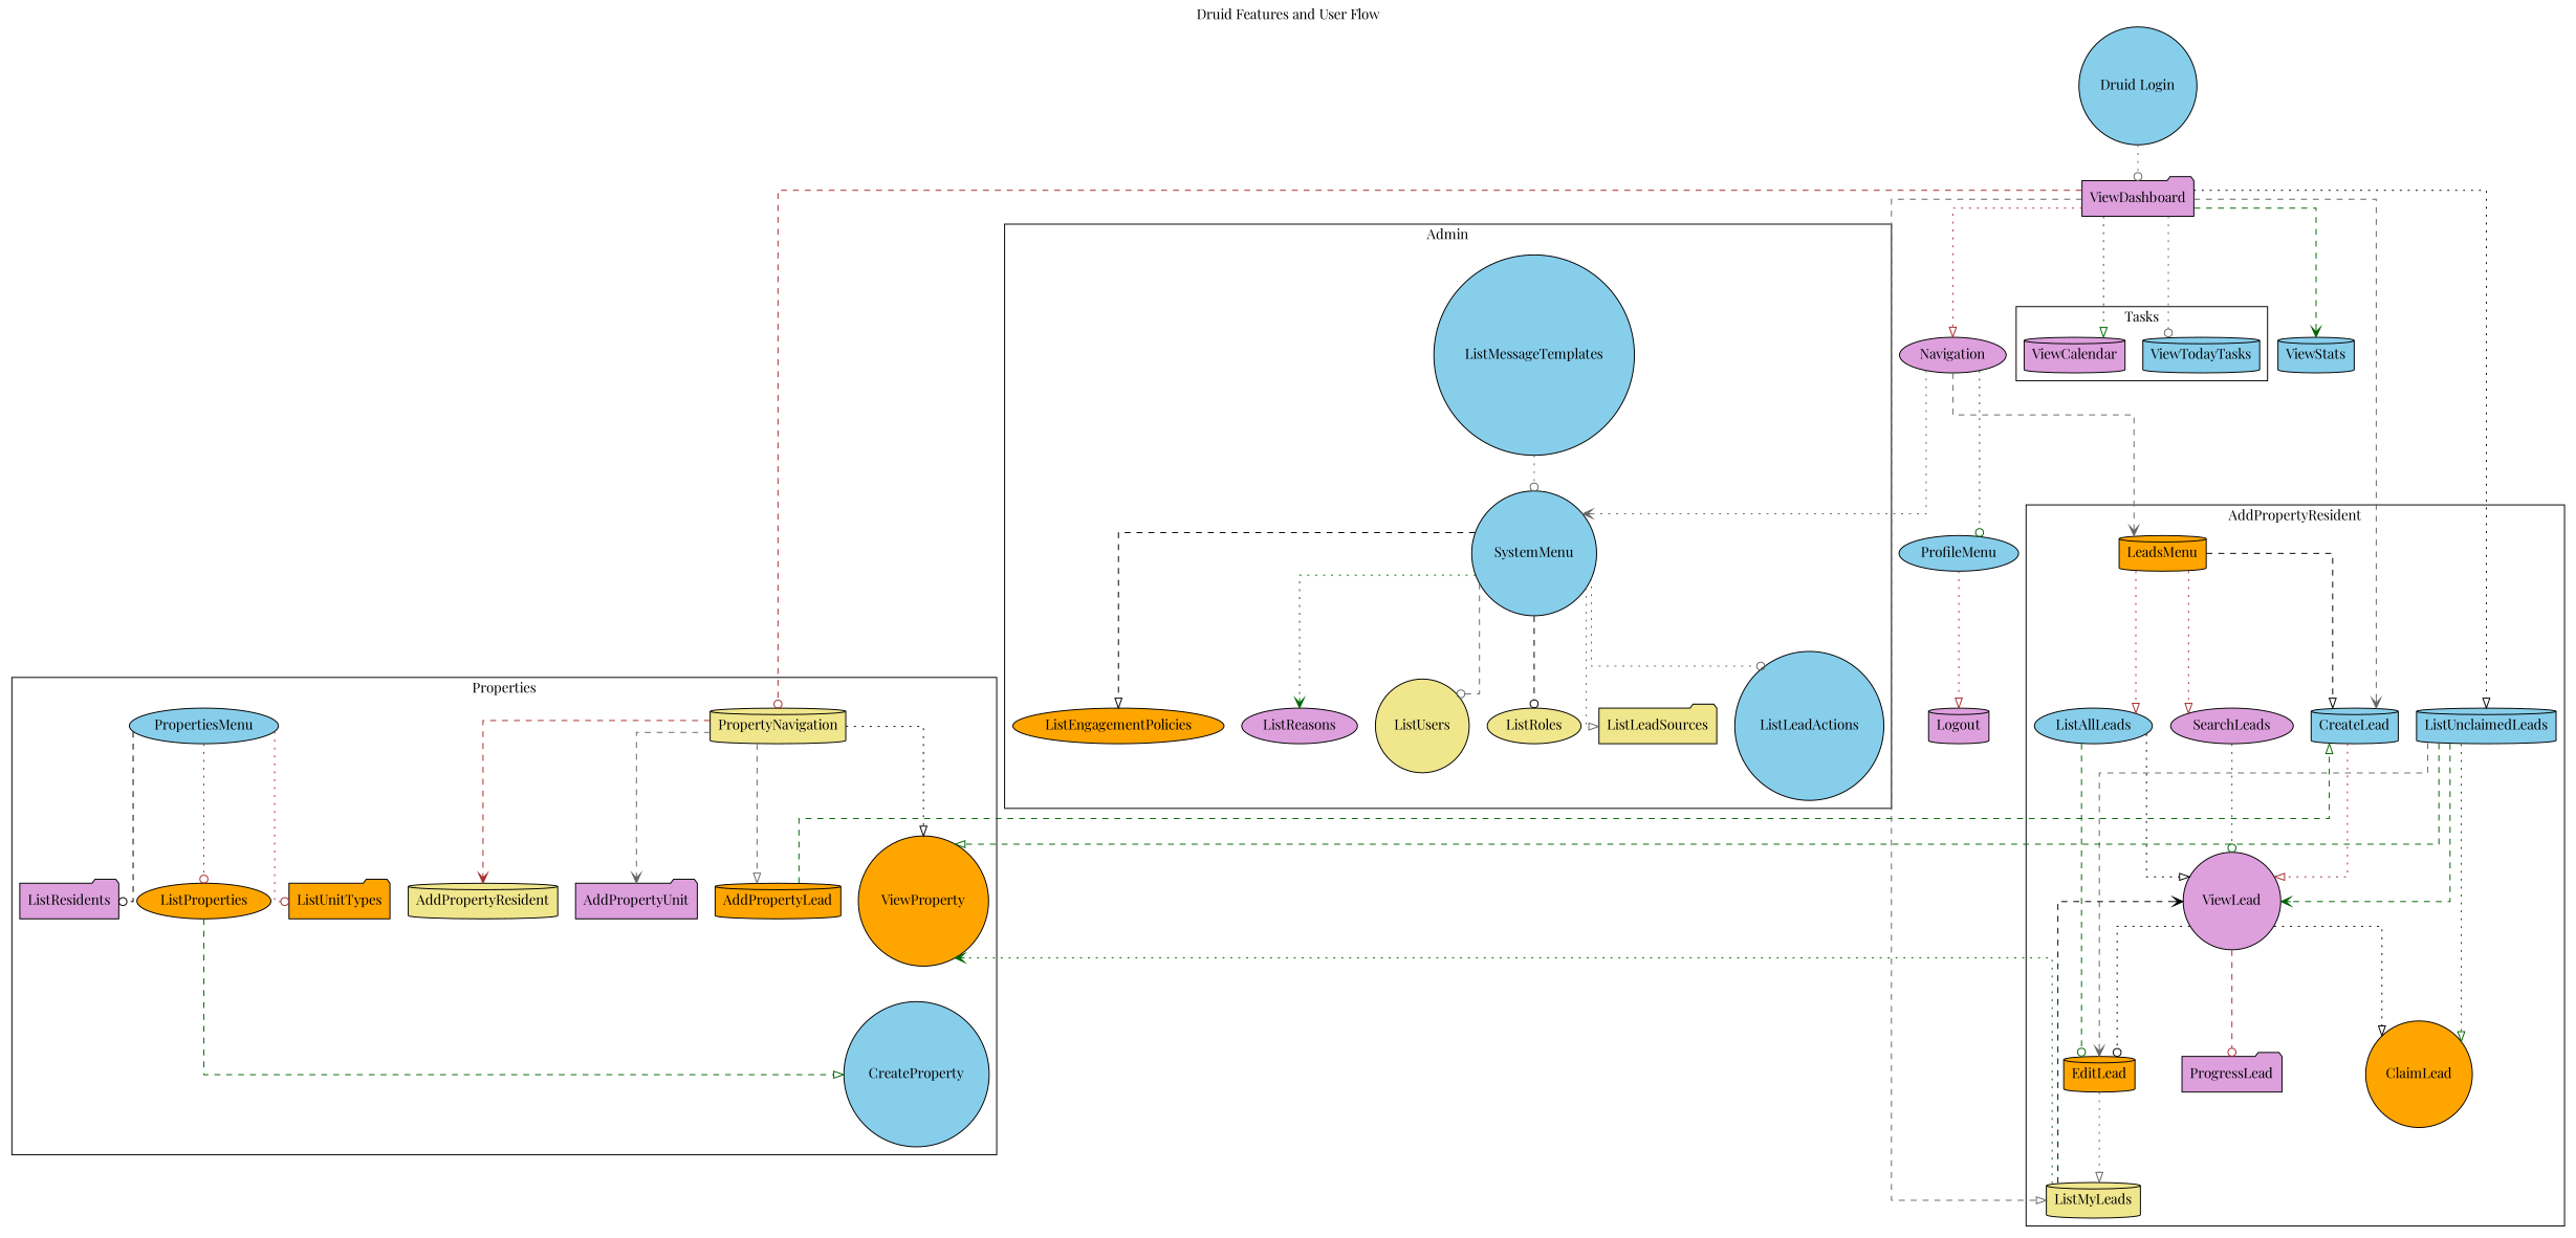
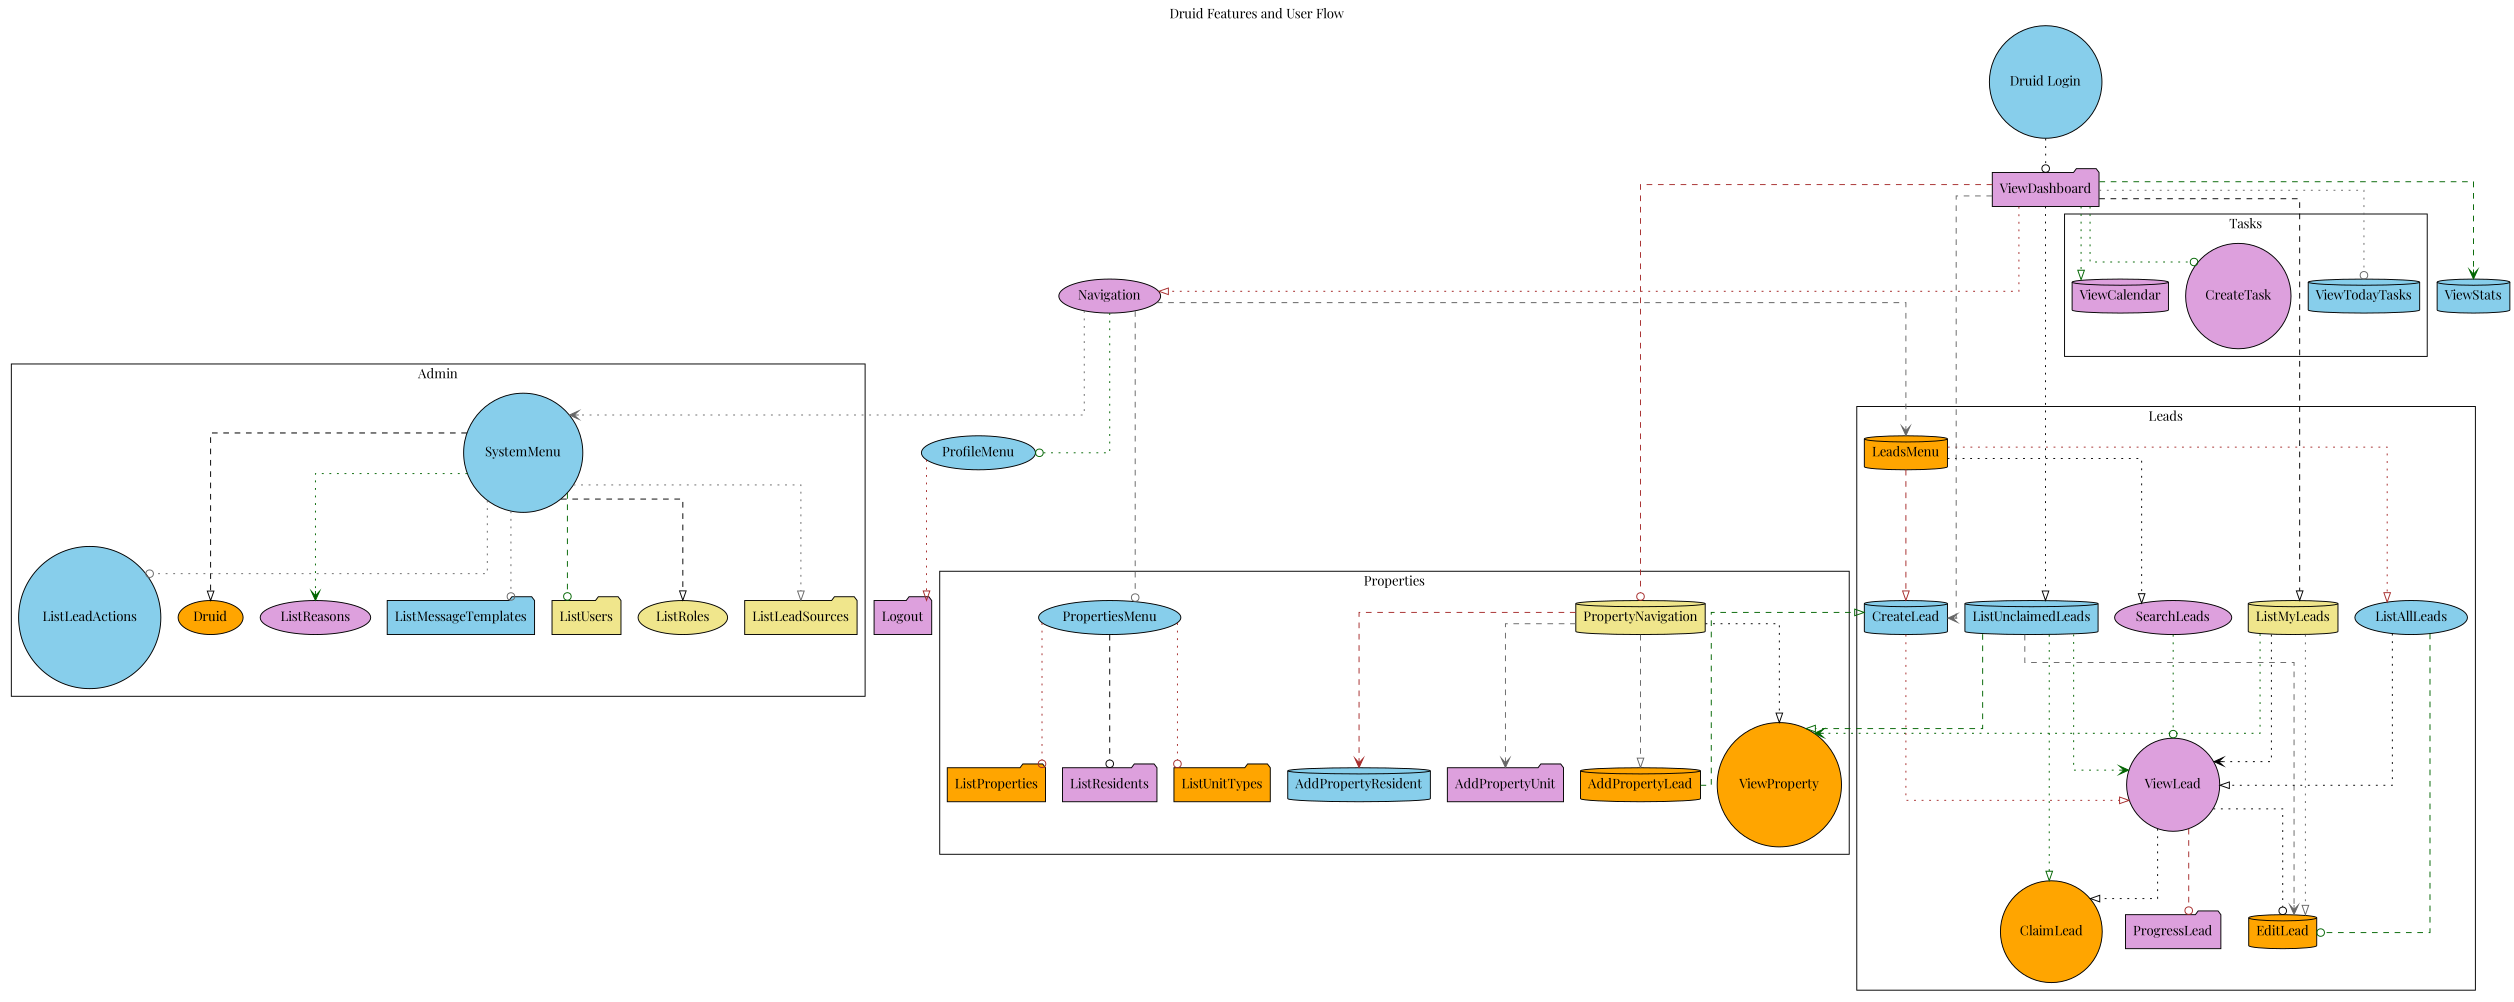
  digraph {
    fontname="Playfair Display"
    label="Druid Features and User Flow"
    labelloc=t
    rankdir=TB
    splines=ortho
    node [fillcolor=skyblue fontname="Playfair Display" shape=cylinder style=filled]
    edge [arrowhead=onormal color=gray40 fontname="Playfair Display" style=dotted]
    SystemMenu [shape=circle]
-   ListUsers [fillcolor=khaki shape=circle]
+   ListUsers [fillcolor=khaki shape=folder]
    ListRoles [fillcolor=khaki shape=ellipse]
    ListLeadSources [fillcolor=khaki shape=folder]
    ListLeadActions [shape=circle]
-   ListEngagementPolicies [fillcolor=orange shape=ellipse]
+   ListEngagementPolicies [fillcolor=orange shape=ellipse label=Druid]
    ListReasons [fillcolor=plum shape=ellipse]
-   ListMessageTemplates [shape=circle]
+   ListMessageTemplates [shape=folder]
    ListUnclaimedLeads
    ViewLead [fillcolor=plum shape=circle]
    ClaimLead [fillcolor=orange shape=circle]
    EditLead [fillcolor=orange]
    ListMyLeads [fillcolor=khaki]
    CreateLead
    LeadsMenu [fillcolor=orange]
    SearchLeads [fillcolor=plum shape=ellipse]
    ListAllLeads [shape=ellipse]
    ProgressLead [fillcolor=plum shape=folder]
    PropertyNavigation [fillcolor=khaki]
    ViewProperty [fillcolor=orange shape=circle]
    AddPropertyLead [fillcolor=orange]
    AddPropertyUnit [fillcolor=plum shape=folder]
-   AddPropertyResident [fillcolor=khaki]
+   AddPropertyResident
    PropertiesMenu [shape=ellipse]
-   ListProperties [fillcolor=orange shape=ellipse]
+   ListProperties [fillcolor=orange shape=folder]
    ListResidents [fillcolor=plum shape=folder]
    ListUnitTypes [fillcolor=orange shape=folder]
-   CreateProperty [shape=circle]
    ViewTodayTasks
+   CreateTask [fillcolor=plum shape=circle]
    ViewCalendar [fillcolor=plum]
    n32 [label="Druid Login" shape=circle]
    ViewDashboard [fillcolor=plum shape=folder]
    ViewStats
    Navigation [fillcolor=plum shape=ellipse]
    ProfileMenu [shape=ellipse]
-   Logout [fillcolor=plum]
+   Logout [fillcolor=plum shape=folder]
    subgraph cluster_1 {
      label=Admin
      SystemMenu
      ListUsers
      ListRoles
      ListLeadSources
      ListLeadActions
      ListEngagementPolicies
      ListReasons
      ListMessageTemplates
    }
    subgraph cluster_2 {
-     label=AddPropertyResident
+     label=Leads
      ListUnclaimedLeads
      ViewLead
      ClaimLead
      EditLead
      ListMyLeads
      CreateLead
      LeadsMenu
      SearchLeads
      ListAllLeads
      ProgressLead
    }
    subgraph cluster_3 {
      label=Properties
      PropertyNavigation
      ViewProperty
      AddPropertyLead
      AddPropertyUnit
      AddPropertyResident
      PropertiesMenu
      ListProperties
      ListResidents
      ListUnitTypes
-     CreateProperty
    }
    subgraph cluster_4 {
      label=Tasks
      ViewTodayTasks
+     CreateTask
      ViewCalendar
    }
-   SystemMenu -> ListUsers [arrowhead=odot style=dashed]
-   SystemMenu -> ListRoles [arrowhead=odot color=black style=dashed]
+   SystemMenu -> ListUsers [arrowhead=odot color=darkgreen style=dashed]
+   SystemMenu -> ListRoles [color=black style=dashed]
    SystemMenu -> ListLeadSources
    SystemMenu -> ListLeadActions [arrowhead=odot]
    SystemMenu -> ListEngagementPolicies [color=black style=dashed]
    SystemMenu -> ListReasons [arrowhead=vee color=darkgreen]
-   ListMessageTemplates -> SystemMenu [arrowhead=odot]
-   ListUnclaimedLeads -> ViewLead [arrowhead=vee color=darkgreen style=dashed]
+   SystemMenu -> ListMessageTemplates [arrowhead=odot]
+   ListUnclaimedLeads -> ViewLead [arrowhead=vee color=darkgreen]
    ListUnclaimedLeads -> ClaimLead [color=darkgreen]
    ListUnclaimedLeads -> EditLead [arrowhead=vee style=dashed]
    ListUnclaimedLeads -> ViewProperty [color=darkgreen style=dashed]
    ViewLead -> ClaimLead [color=black]
    ViewLead -> EditLead [arrowhead=odot color=black]
    ViewLead -> ProgressLead [arrowhead=odot color=brown style=dashed]
-   ListMyLeads -> ViewLead [arrowhead=vee color=black style=dashed]
-   EditLead -> ListMyLeads
+   ListMyLeads -> ViewLead [arrowhead=vee color=black]
+   ListMyLeads -> EditLead
    ListMyLeads -> ViewProperty [arrowhead=vee color=darkgreen]
    CreateLead -> ViewLead [color=brown]
-   LeadsMenu -> CreateLead [color=black style=dashed]
-   LeadsMenu -> SearchLeads [color=brown]
+   LeadsMenu -> CreateLead [color=brown style=dashed]
+   LeadsMenu -> SearchLeads [color=black]
    LeadsMenu -> ListAllLeads [color=brown]
    SearchLeads -> ViewLead [arrowhead=odot color=darkgreen]
    ListAllLeads -> ViewLead [color=black]
    ListAllLeads -> EditLead [arrowhead=odot color=darkgreen style=dashed]
    PropertyNavigation -> ViewProperty [color=black]
    PropertyNavigation -> AddPropertyLead [style=dashed]
    PropertyNavigation -> AddPropertyUnit [arrowhead=vee style=dashed]
    PropertyNavigation -> AddPropertyResident [arrowhead=vee color=brown style=dashed]
    AddPropertyLead -> CreateLead [color=darkgreen style=dashed]
    PropertiesMenu -> ListProperties [arrowhead=odot color=brown]
    PropertiesMenu -> ListResidents [arrowhead=odot color=black style=dashed]
    PropertiesMenu -> ListUnitTypes [arrowhead=odot color=brown]
-   ListProperties -> CreateProperty [color=darkgreen style=dashed]
-   n32 -> ViewDashboard [arrowhead=odot]
+   n32 -> ViewDashboard [arrowhead=odot color=black]
    ViewDashboard -> ListUnclaimedLeads [color=black]
-   ViewDashboard -> ListMyLeads [style=dashed]
+   ViewDashboard -> ListMyLeads [color=black style=dashed]
    ViewDashboard -> CreateLead [arrowhead=vee style=dashed]
    ViewDashboard -> PropertyNavigation [arrowhead=odot color=brown style=dashed]
    ViewDashboard -> ViewTodayTasks [arrowhead=odot]
+   ViewDashboard -> CreateTask [arrowhead=odot color=darkgreen]
    ViewDashboard -> ViewCalendar [color=darkgreen]
    ViewDashboard -> ViewStats [arrowhead=vee color=darkgreen style=dashed]
    ViewDashboard -> Navigation [color=brown]
    Navigation -> SystemMenu [arrowhead=vee]
    Navigation -> LeadsMenu [arrowhead=vee style=dashed]
+   Navigation -> PropertiesMenu [arrowhead=odot style=dashed]
    Navigation -> ProfileMenu [arrowhead=odot color=darkgreen]
    ProfileMenu -> Logout [color=brown]
  }
